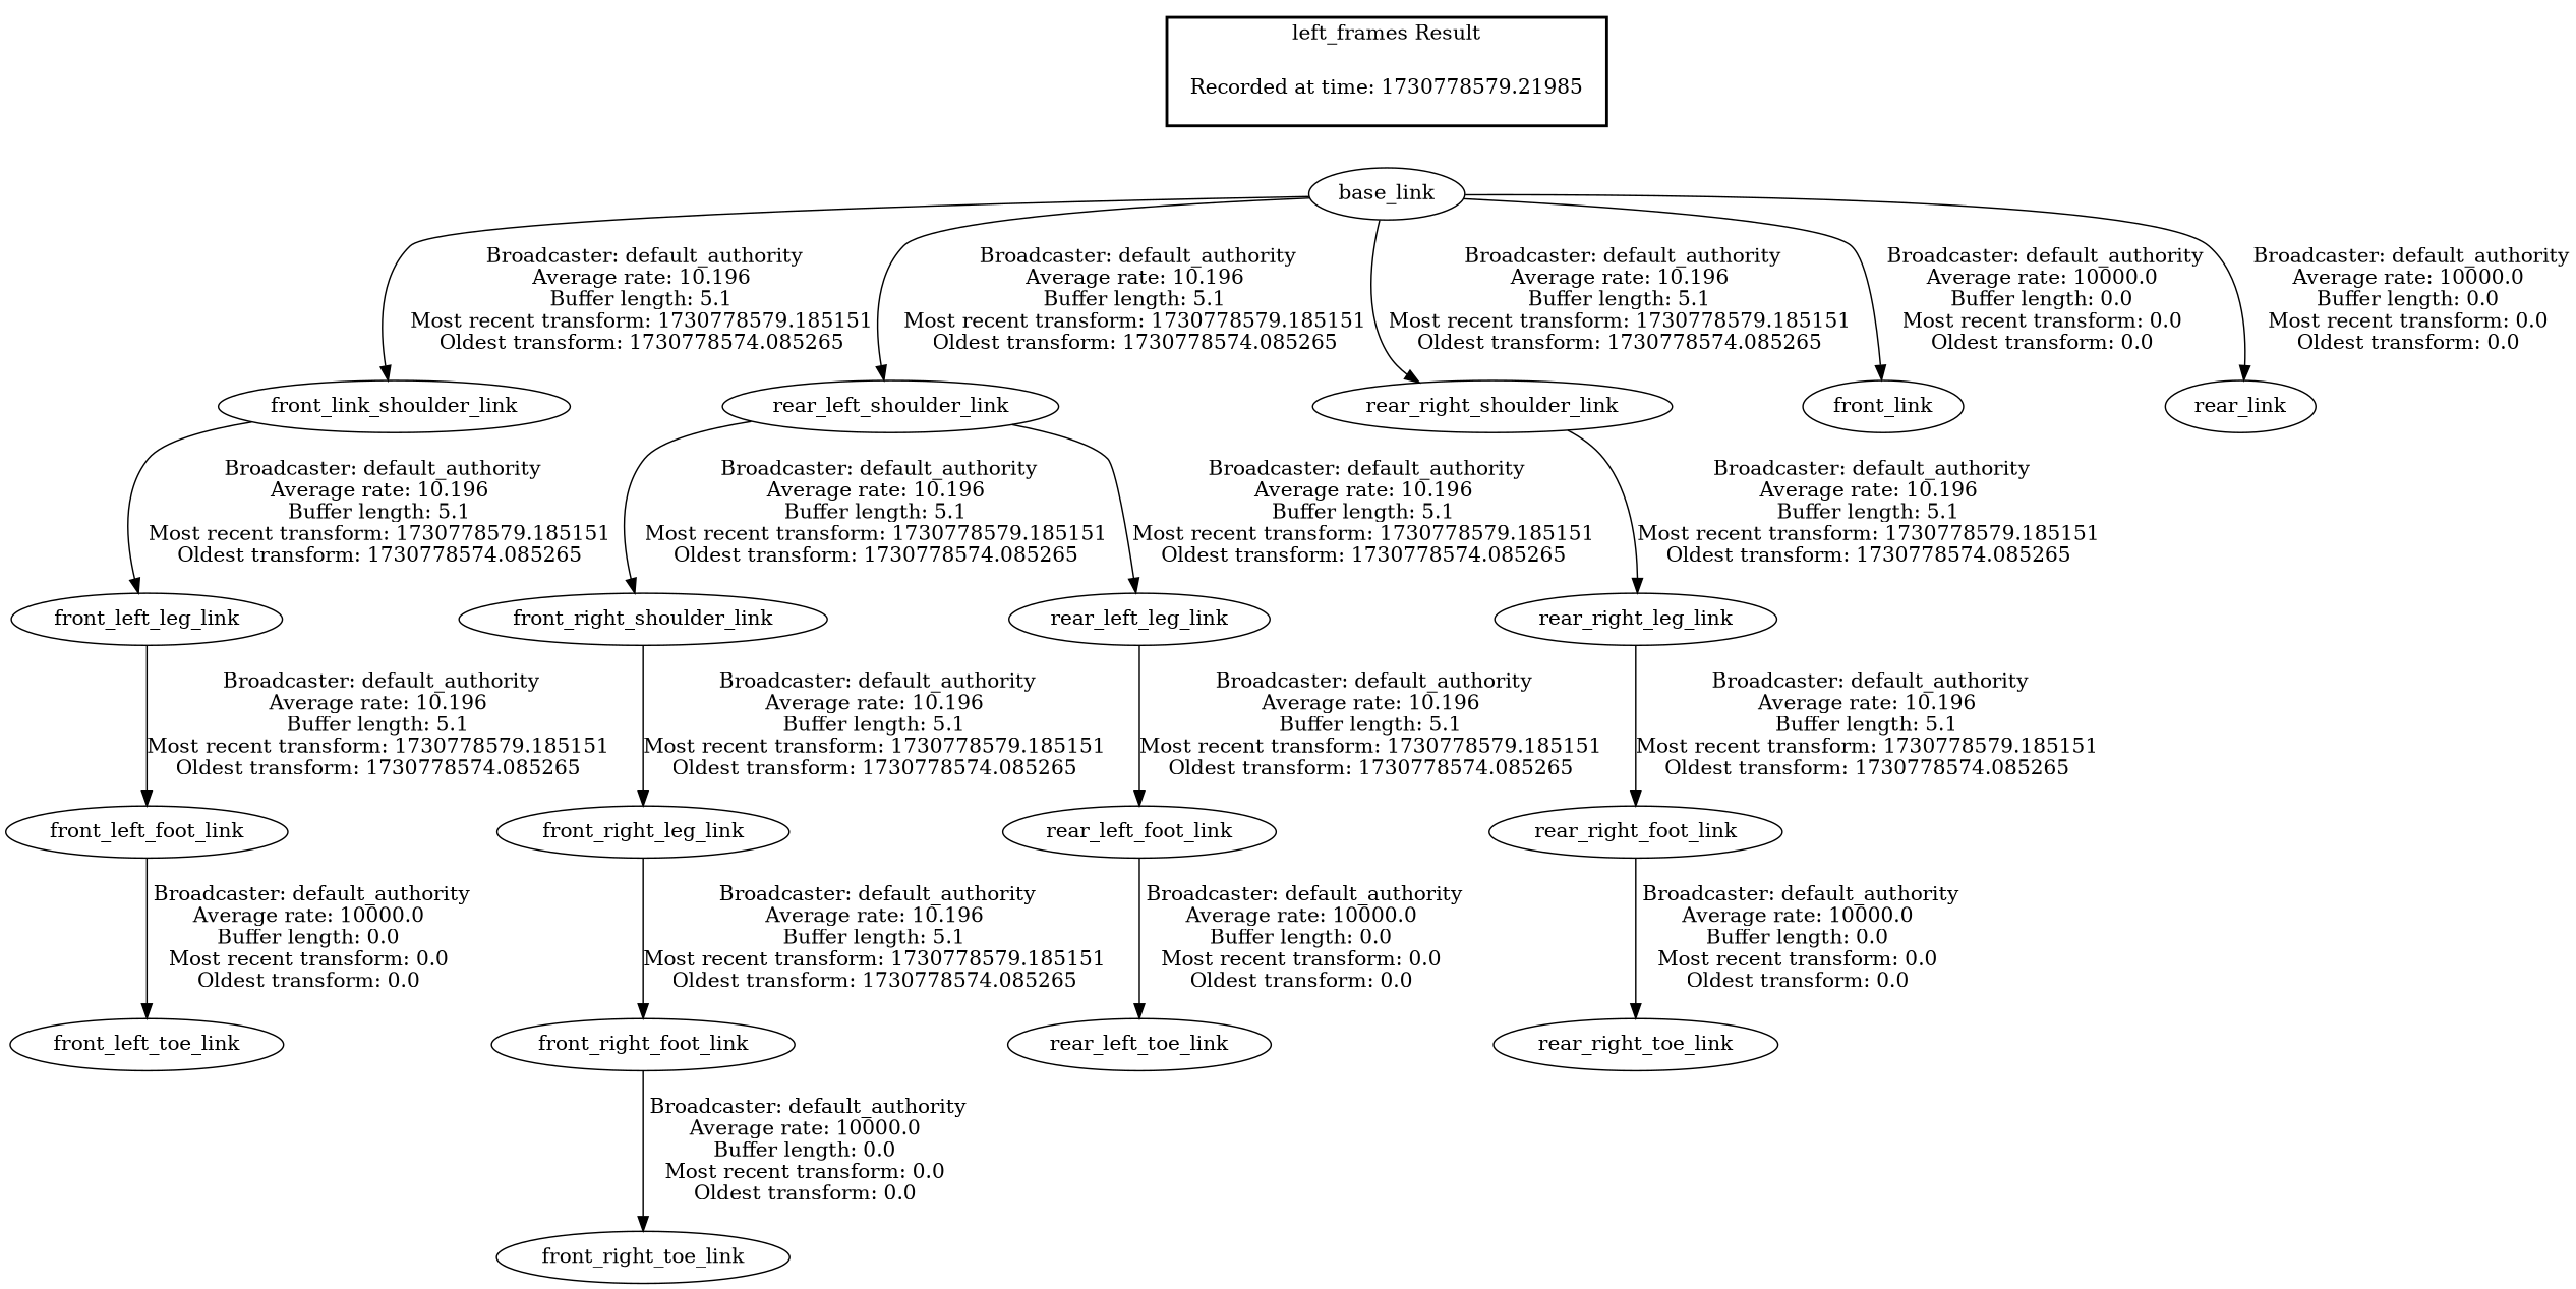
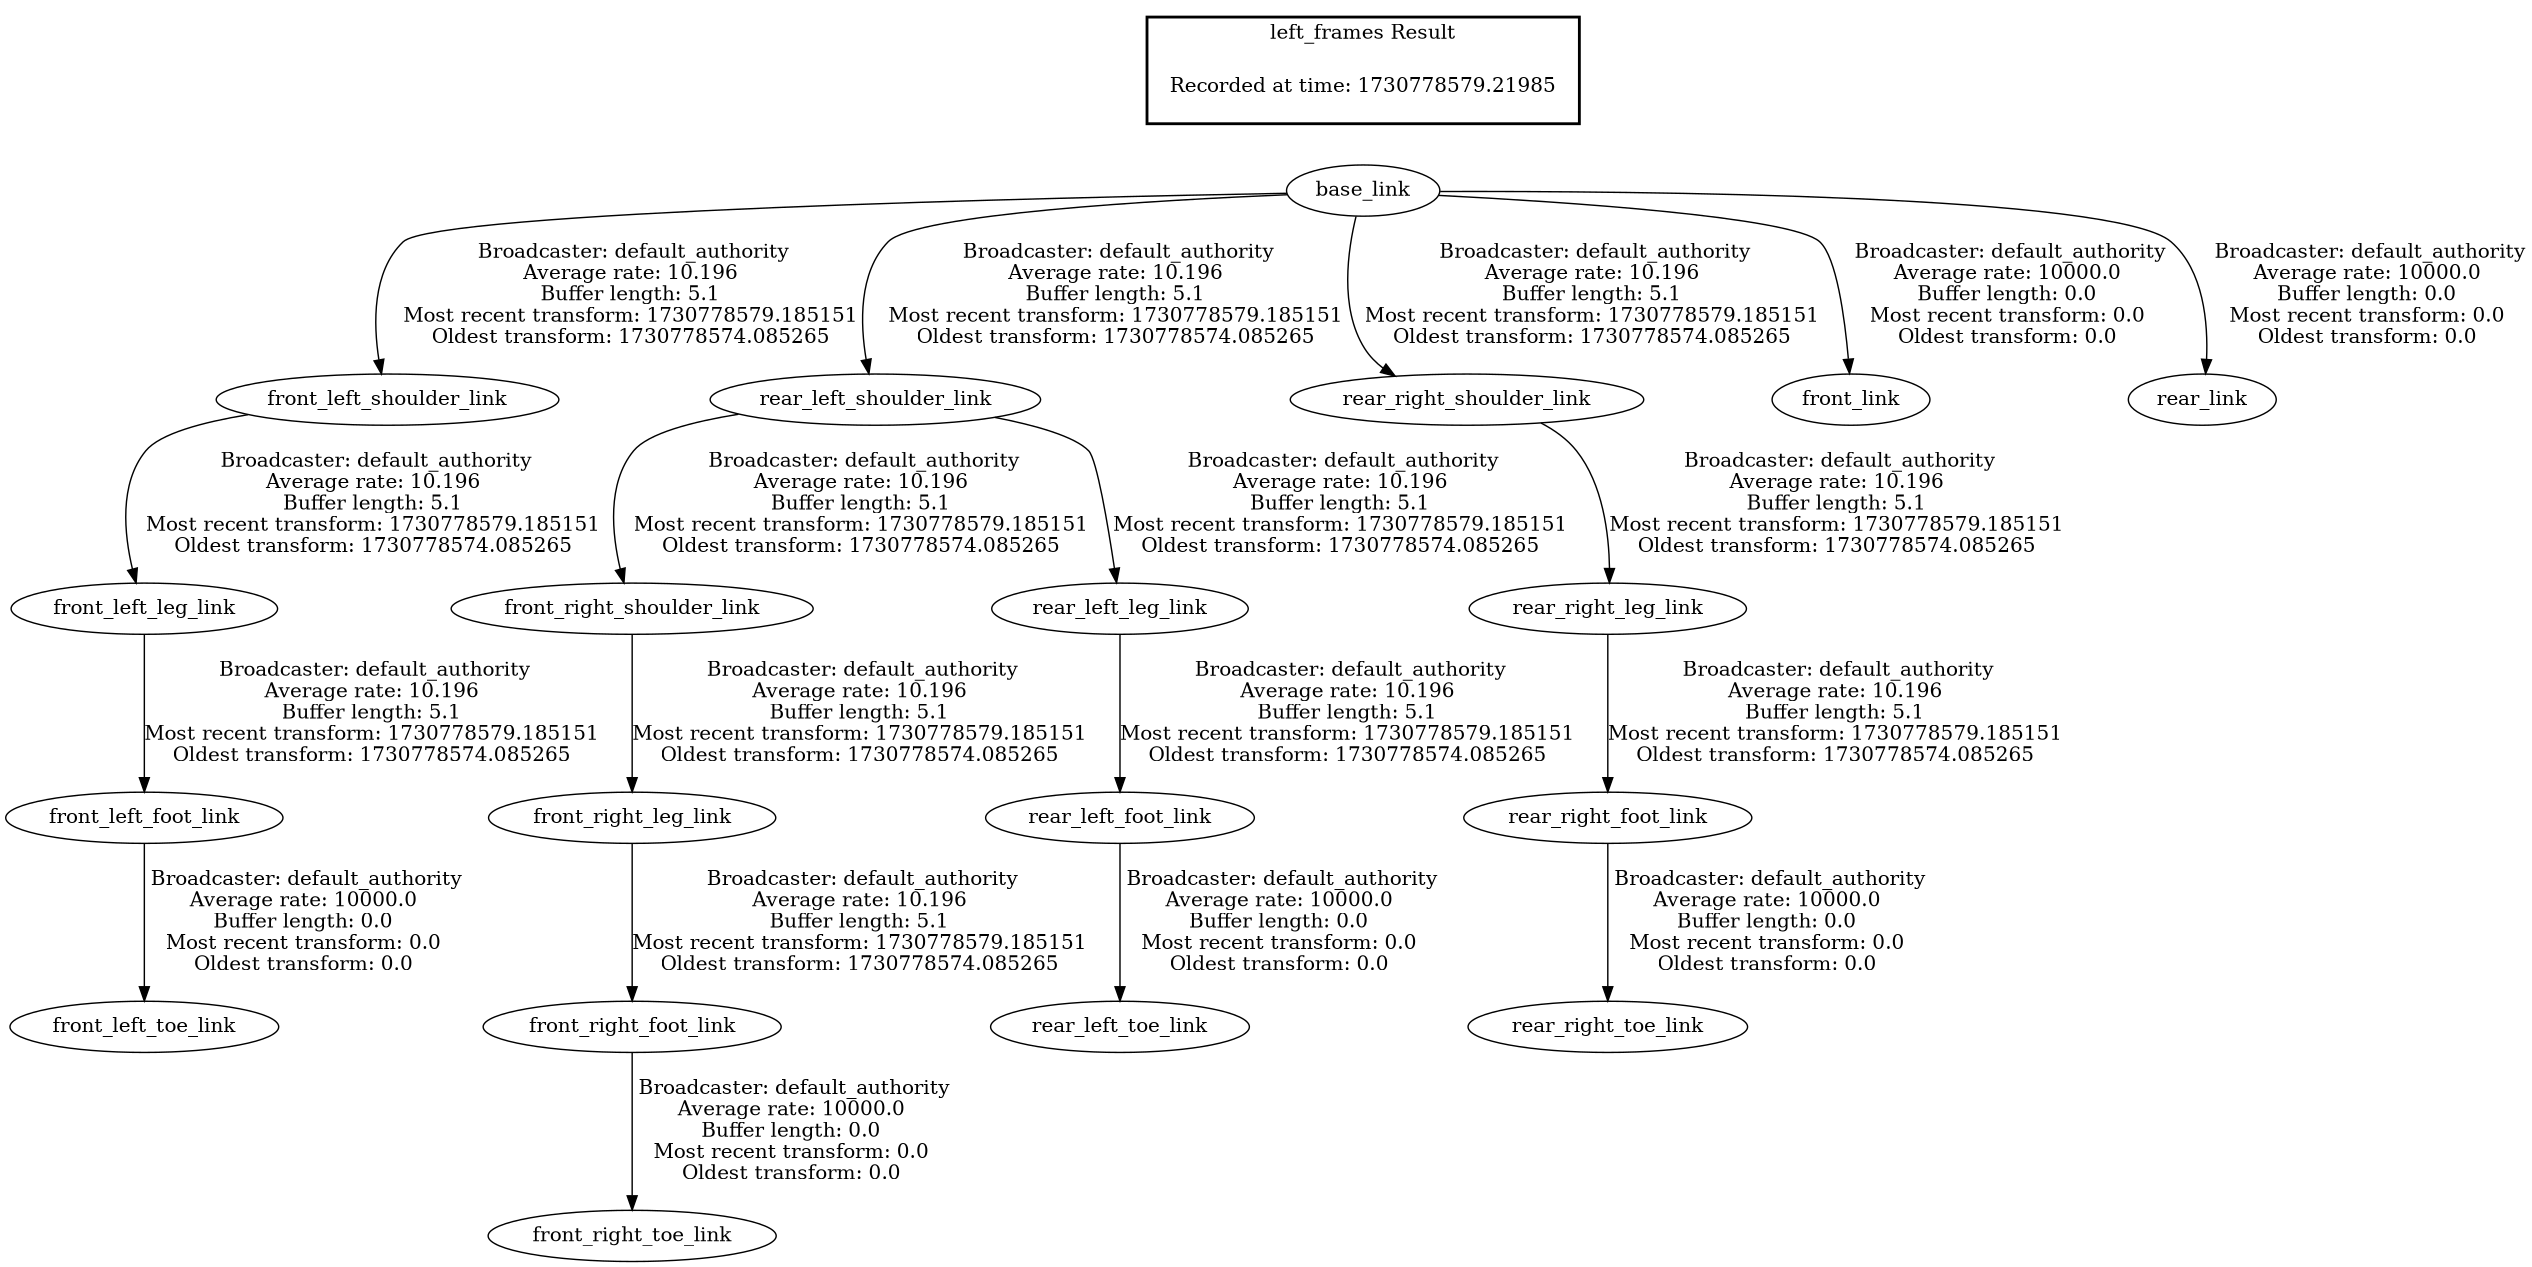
  digraph {
    "Recorded at time: 1730778579.21985" [shape=plaintext]
    base_link
    front_left_leg_link
    front_left_foot_link
    front_left_toe_link
-   front_left_shoulder_link [label=front_link_shoulder_link]
+   front_left_shoulder_link
    rear_left_shoulder_link
    rear_right_shoulder_link
    front_link
    rear_link
    front_right_shoulder_link
    front_right_leg_link
    rear_left_leg_link
    rear_right_leg_link
    front_right_foot_link
    front_right_toe_link
    rear_left_foot_link
    rear_left_toe_link
    rear_right_foot_link
    rear_right_toe_link
    subgraph cluster_1 {
      color=black
      label="left_frames Result"
      style=bold
      "Recorded at time: 1730778579.21985"
    }
    "Recorded at time: 1730778579.21985" -> base_link [style=invis]
    base_link -> front_left_shoulder_link [label=" Broadcaster: default_authority\nAverage rate: 10.196\nBuffer length: 5.1\nMost recent transform: 1730778579.185151\nOldest transform: 1730778574.085265\n"]
    base_link -> rear_left_shoulder_link [label=" Broadcaster: default_authority\nAverage rate: 10.196\nBuffer length: 5.1\nMost recent transform: 1730778579.185151\nOldest transform: 1730778574.085265\n"]
    base_link -> rear_right_shoulder_link [label=" Broadcaster: default_authority\nAverage rate: 10.196\nBuffer length: 5.1\nMost recent transform: 1730778579.185151\nOldest transform: 1730778574.085265\n"]
    base_link -> front_link [label=" Broadcaster: default_authority\nAverage rate: 10000.0\nBuffer length: 0.0\nMost recent transform: 0.0\nOldest transform: 0.0\n"]
    base_link -> rear_link [label=" Broadcaster: default_authority\nAverage rate: 10000.0\nBuffer length: 0.0\nMost recent transform: 0.0\nOldest transform: 0.0\n"]
    front_left_leg_link -> front_left_foot_link [label=" Broadcaster: default_authority\nAverage rate: 10.196\nBuffer length: 5.1\nMost recent transform: 1730778579.185151\nOldest transform: 1730778574.085265\n"]
    front_left_foot_link -> front_left_toe_link [label=" Broadcaster: default_authority\nAverage rate: 10000.0\nBuffer length: 0.0\nMost recent transform: 0.0\nOldest transform: 0.0\n"]
    front_left_shoulder_link -> front_left_leg_link [label=" Broadcaster: default_authority\nAverage rate: 10.196\nBuffer length: 5.1\nMost recent transform: 1730778579.185151\nOldest transform: 1730778574.085265\n"]
    rear_left_shoulder_link -> front_right_shoulder_link [label=" Broadcaster: default_authority\nAverage rate: 10.196\nBuffer length: 5.1\nMost recent transform: 1730778579.185151\nOldest transform: 1730778574.085265\n"]
    rear_left_shoulder_link -> rear_left_leg_link [label=" Broadcaster: default_authority\nAverage rate: 10.196\nBuffer length: 5.1\nMost recent transform: 1730778579.185151\nOldest transform: 1730778574.085265\n"]
    rear_right_shoulder_link -> rear_right_leg_link [label=" Broadcaster: default_authority\nAverage rate: 10.196\nBuffer length: 5.1\nMost recent transform: 1730778579.185151\nOldest transform: 1730778574.085265\n"]
    front_right_shoulder_link -> front_right_leg_link [label=" Broadcaster: default_authority\nAverage rate: 10.196\nBuffer length: 5.1\nMost recent transform: 1730778579.185151\nOldest transform: 1730778574.085265\n"]
    front_right_leg_link -> front_right_foot_link [label=" Broadcaster: default_authority\nAverage rate: 10.196\nBuffer length: 5.1\nMost recent transform: 1730778579.185151\nOldest transform: 1730778574.085265\n"]
    rear_left_leg_link -> rear_left_foot_link [label=" Broadcaster: default_authority\nAverage rate: 10.196\nBuffer length: 5.1\nMost recent transform: 1730778579.185151\nOldest transform: 1730778574.085265\n"]
    rear_right_leg_link -> rear_right_foot_link [label=" Broadcaster: default_authority\nAverage rate: 10.196\nBuffer length: 5.1\nMost recent transform: 1730778579.185151\nOldest transform: 1730778574.085265\n"]
    front_right_foot_link -> front_right_toe_link [label=" Broadcaster: default_authority\nAverage rate: 10000.0\nBuffer length: 0.0\nMost recent transform: 0.0\nOldest transform: 0.0\n"]
    rear_left_foot_link -> rear_left_toe_link [label=" Broadcaster: default_authority\nAverage rate: 10000.0\nBuffer length: 0.0\nMost recent transform: 0.0\nOldest transform: 0.0\n"]
    rear_right_foot_link -> rear_right_toe_link [label=" Broadcaster: default_authority\nAverage rate: 10000.0\nBuffer length: 0.0\nMost recent transform: 0.0\nOldest transform: 0.0\n"]
  }
